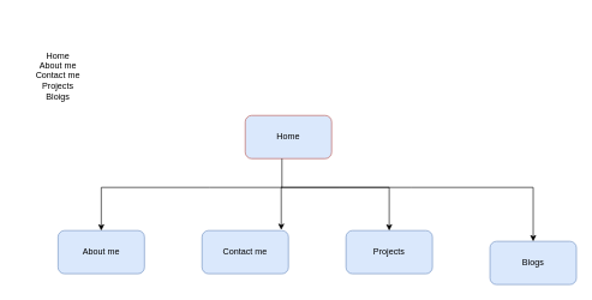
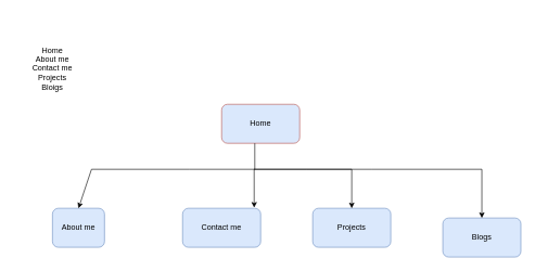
  <mxCell id="0" />
  <mxCell id="1" parent="0" />
  <mxCell id="2" value="Home&lt;br&gt;About me&lt;br&gt;Contact me&lt;br&gt;Projects&lt;br&gt;Bloigs" style="text;html=1;strokeColor=none;fillColor=none;align=center;verticalAlign=middle;whiteSpace=wrap;rounded=0;" vertex="1" parent="1"><mxGeometry x="20" y="20" width="120" height="170" as="geometry" /></mxCell>
  <mxCell id="3" value="Home" style="rounded=1;whiteSpace=wrap;html=1;fillColor=#dae8fc;strokeColor=#b85450;" vertex="1" parent="1"><mxGeometry x="340" y="160" width="120" height="60" as="geometry" /></mxCell>
  <mxCell id="4" value="Blogs" style="rounded=1;whiteSpace=wrap;html=1;fillColor=#dae8fc;strokeColor=#6c8ebf;" vertex="1" parent="1"><mxGeometry x="680" y="335" width="120" height="60" as="geometry" /></mxCell>
  <mxCell id="5" value="Projects" style="rounded=1;whiteSpace=wrap;html=1;fillColor=#dae8fc;strokeColor=#6c8ebf;" vertex="1" parent="1"><mxGeometry x="480" y="320" width="120" height="60" as="geometry" /></mxCell>
  <mxCell id="6" value="Contact me" style="rounded=1;whiteSpace=wrap;html=1;fillColor=#dae8fc;strokeColor=#6c8ebf;" vertex="1" parent="1"><mxGeometry x="280" y="320" width="120" height="60" as="geometry" /></mxCell>
- <mxCell id="7" value="About me" style="rounded=1;whiteSpace=wrap;html=1;fillColor=#dae8fc;strokeColor=#6c8ebf;" vertex="1" parent="1"><mxGeometry x="80" y="320" width="120" height="60" as="geometry" /></mxCell>
+ <mxCell id="7" value="About me" style="rounded=1;whiteSpace=wrap;html=1;fillColor=#dae8fc;strokeColor=#6c8ebf;" vertex="1" parent="1"><mxGeometry x="80" y="320" width="80" height="60" as="geometry" /></mxCell>
  <mxCell id="8" value="" style="endArrow=classic;html=1;rounded=0;entryX=0.5;entryY=0;entryDx=0;entryDy=0;exitX=0.425;exitY=1;exitDx=0;exitDy=0;exitPerimeter=0;" edge="1" parent="1" source="3" target="7"><mxGeometry width="50" height="50" relative="1" as="geometry"><mxPoint x="390" y="260" as="sourcePoint" /><mxPoint x="440" y="210" as="targetPoint" /><Array as="points"><mxPoint x="391" y="260" /><mxPoint x="290" y="260" /><mxPoint x="140" y="260" /></Array></mxGeometry></mxCell>
  <mxCell id="9" value="" style="endArrow=classic;html=1;rounded=0;entryX=0.917;entryY=-0.017;entryDx=0;entryDy=0;entryPerimeter=0;" edge="1" parent="1" target="6"><mxGeometry width="50" height="50" relative="1" as="geometry"><mxPoint x="390" y="260" as="sourcePoint" /><mxPoint x="440" y="210" as="targetPoint" /></mxGeometry></mxCell>
  <mxCell id="10" value="" style="endArrow=classic;html=1;rounded=0;entryX=0.5;entryY=0;entryDx=0;entryDy=0;" edge="1" parent="1" target="5"><mxGeometry width="50" height="50" relative="1" as="geometry"><mxPoint x="390" y="260" as="sourcePoint" /><mxPoint x="440" y="210" as="targetPoint" /><Array as="points"><mxPoint x="470" y="260" /><mxPoint x="540" y="260" /></Array></mxGeometry></mxCell>
  <mxCell id="11" value="" style="endArrow=classic;html=1;rounded=0;entryX=0.5;entryY=0;entryDx=0;entryDy=0;" edge="1" parent="1" target="4"><mxGeometry width="50" height="50" relative="1" as="geometry"><mxPoint x="390" y="260" as="sourcePoint" /><mxPoint x="440" y="210" as="targetPoint" /><Array as="points"><mxPoint x="570" y="260" /><mxPoint x="740" y="260" /></Array></mxGeometry></mxCell>
